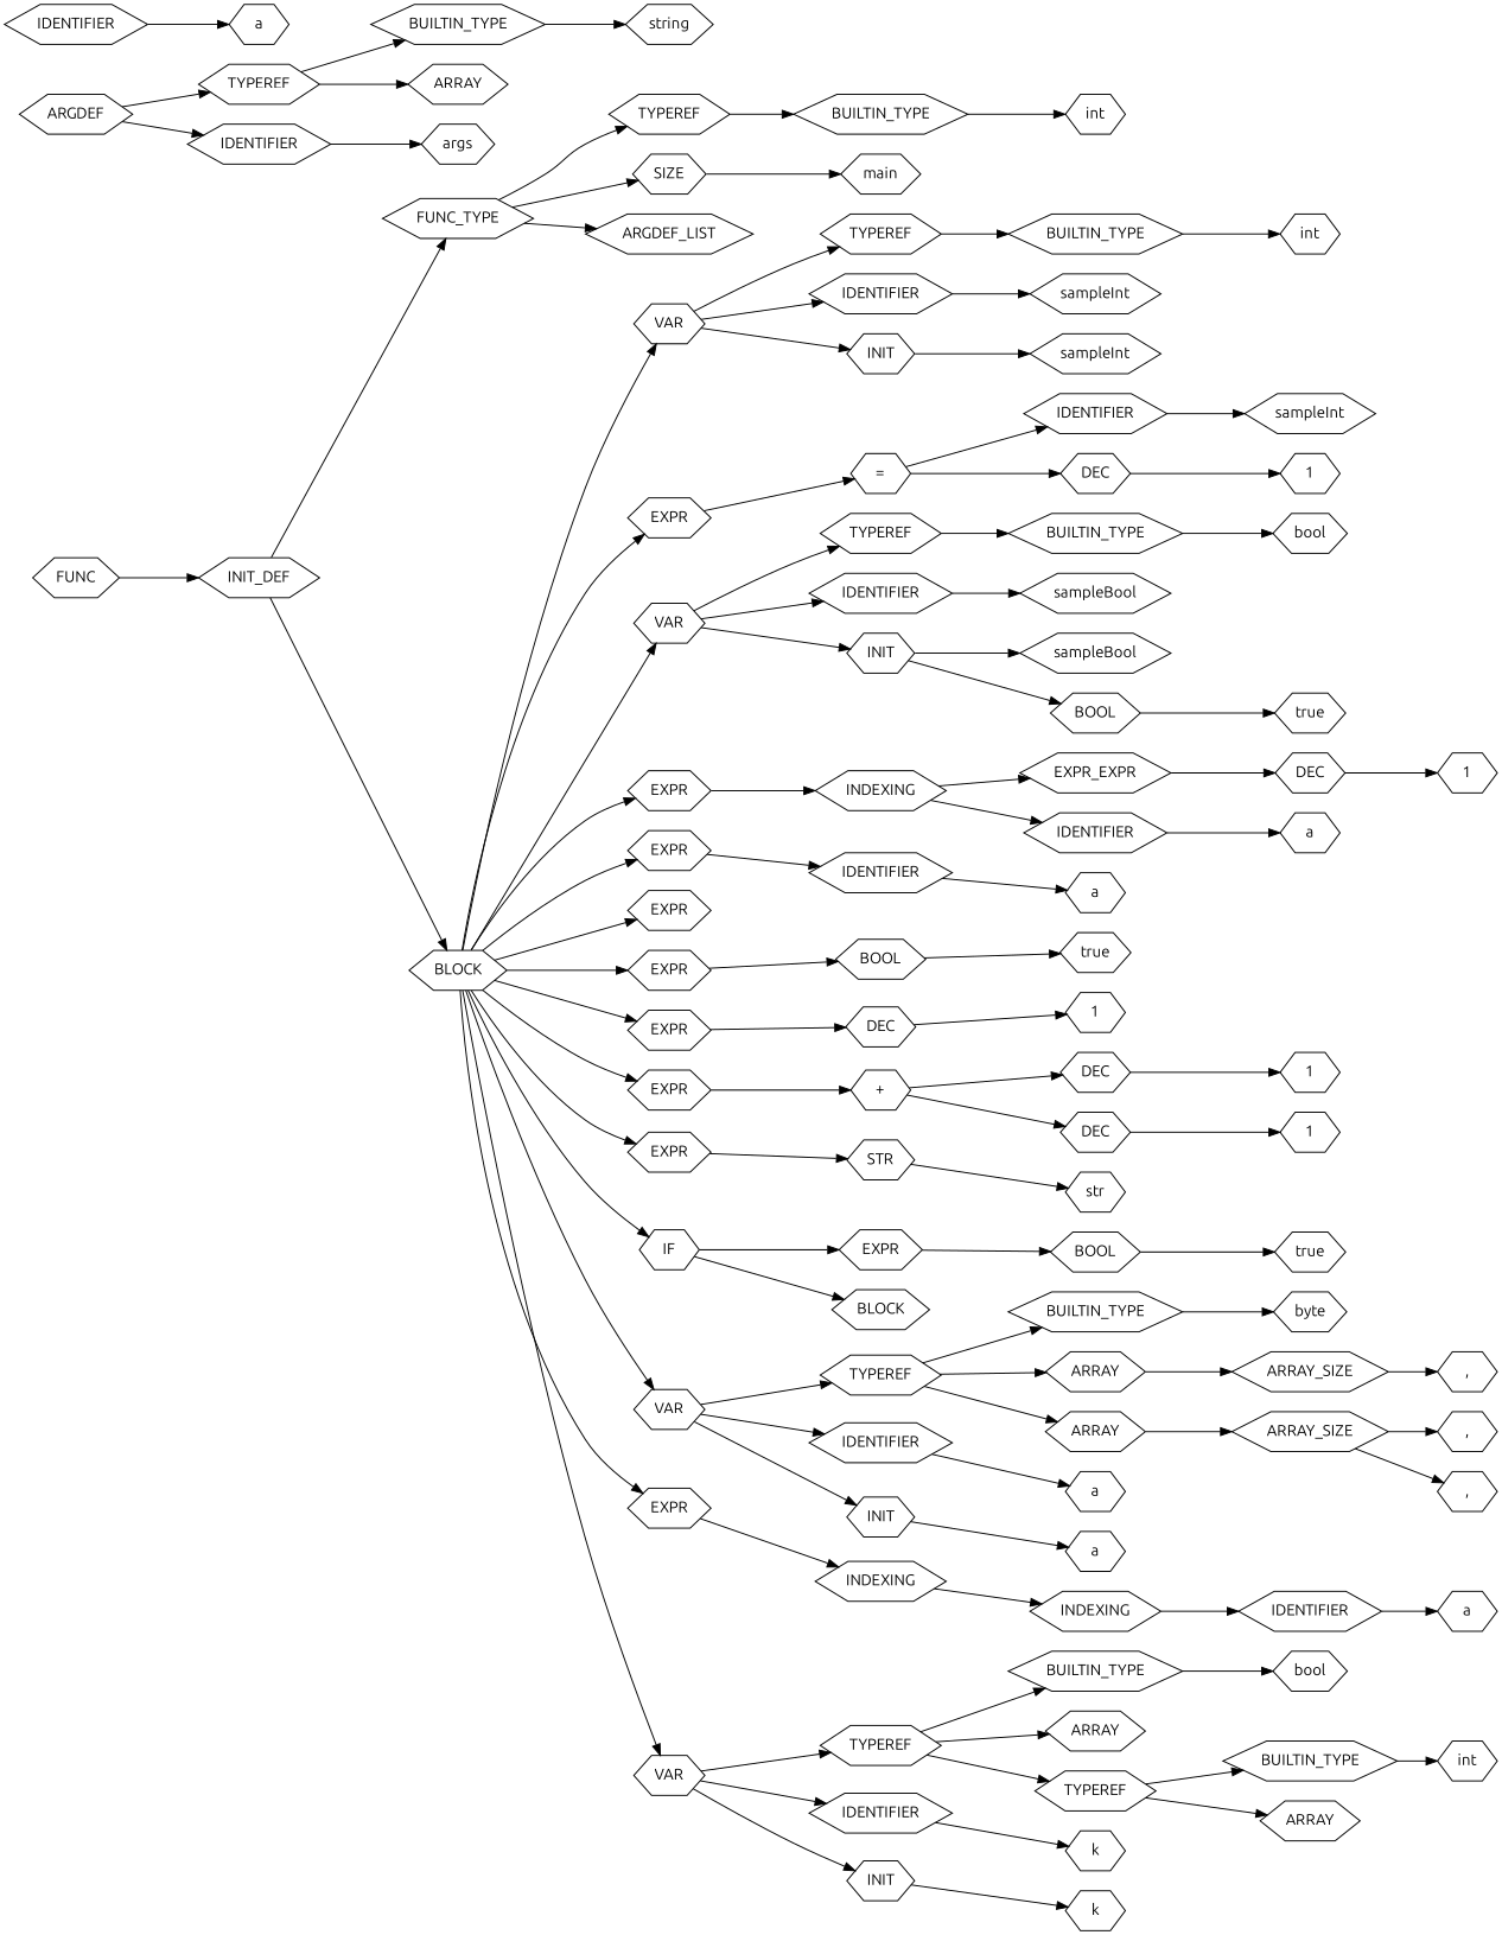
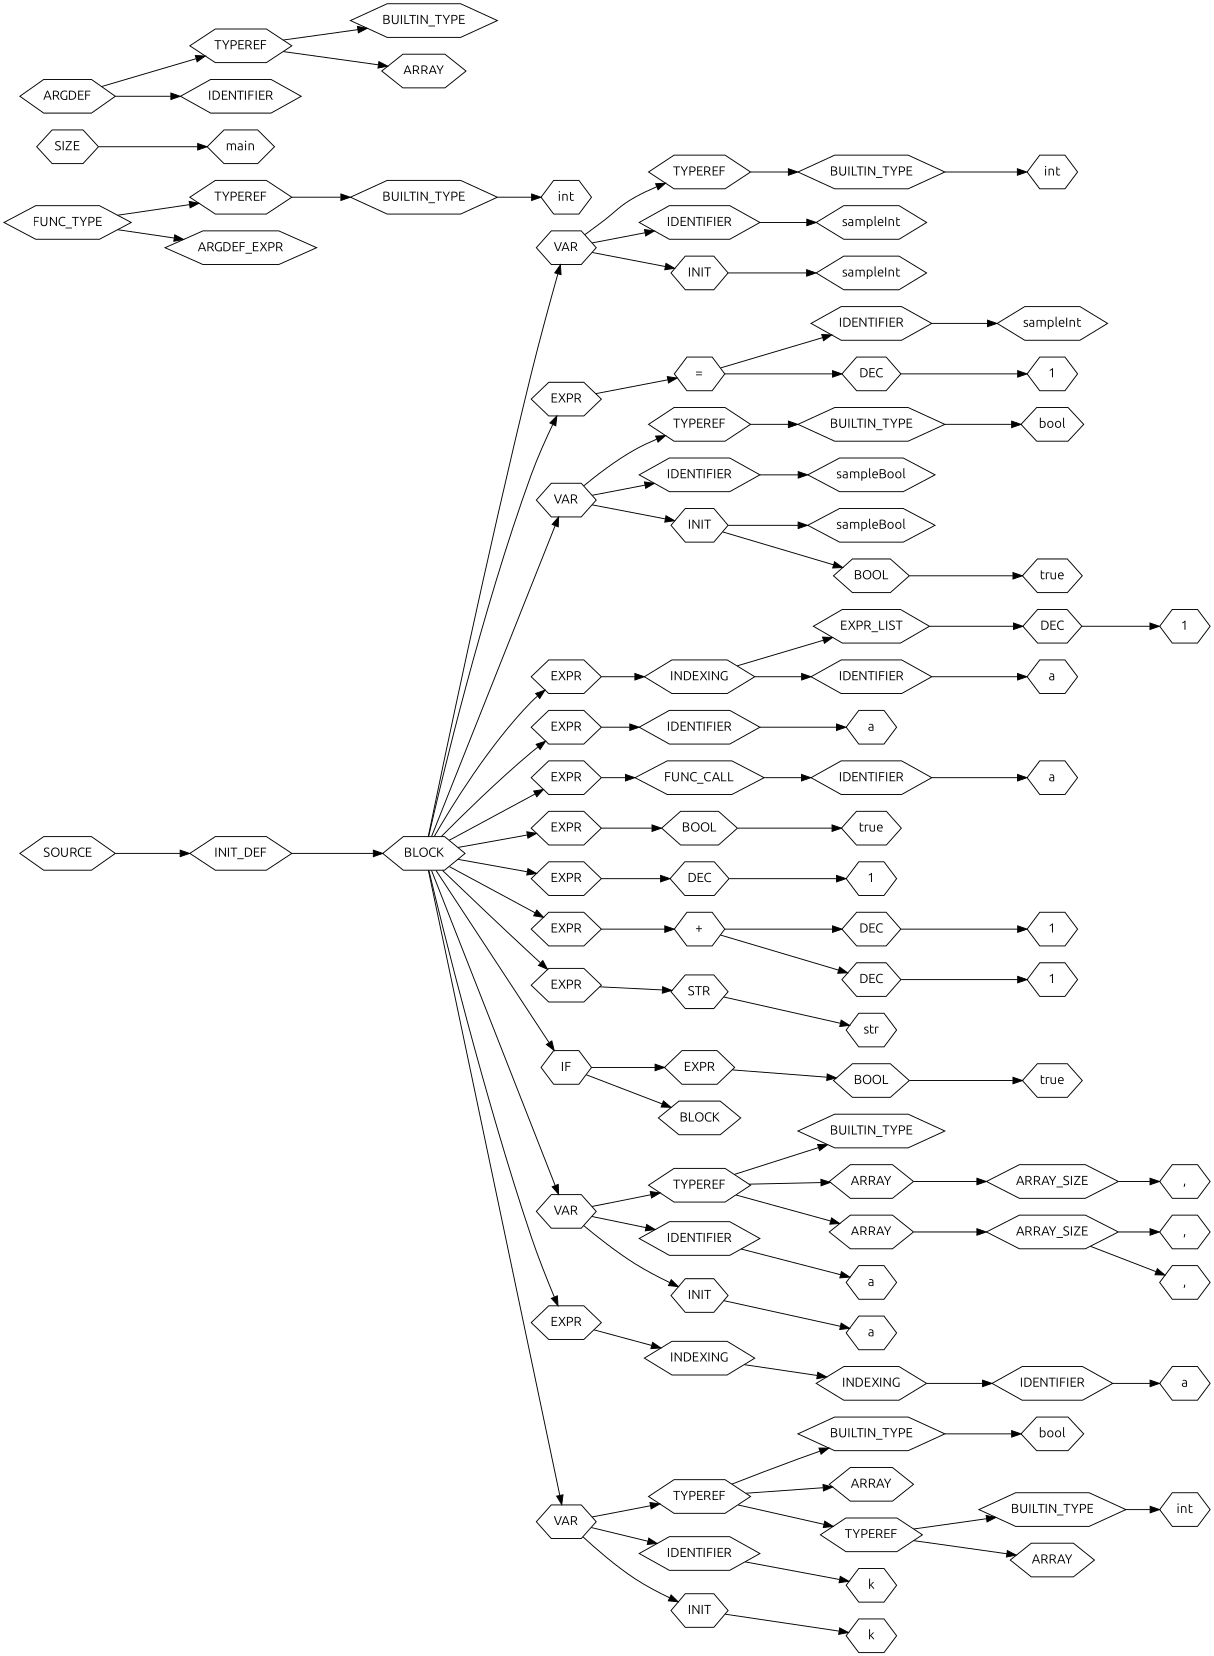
  digraph {
    fontname=Ubuntu
    rankdir=LR
    node [fontname=Ubuntu shape=hexagon]
    edge [fontname=Ubuntu]
-   n1 [label=FUNC]
+   n1 [label=SOURCE]
    n2 [label=INIT_DEF]
    n3 [label=FUNC_TYPE]
    n4 [label=BLOCK]
    n5 [label=TYPEREF]
    n6 [label=SIZE]
-   n7 [label=ARGDEF_LIST]
+   n7 [label=ARGDEF_EXPR]
    n8 [label=VAR]
    n9 [label=EXPR]
    n10 [label=VAR]
    n11 [label=EXPR]
    n12 [label=EXPR]
    n13 [label=EXPR]
    n14 [label=EXPR]
    n15 [label=EXPR]
    n16 [label=EXPR]
    n17 [label=EXPR]
    n18 [label=IF]
    n19 [label=VAR]
    n20 [label=EXPR]
    n21 [label=VAR]
    n22 [label=BUILTIN_TYPE]
    n23 [label=main]
    n24 [label=int]
    n25 [label=ARGDEF]
    n26 [label=TYPEREF]
    n27 [label=IDENTIFIER]
    n28 [label=BUILTIN_TYPE]
    n29 [label=ARRAY]
-   n30 [label=args]
-   n31 [label=string]
    n32 [label=TYPEREF]
    n33 [label=IDENTIFIER]
    n34 [label=INIT]
    n35 [label="="]
    n36 [label=TYPEREF]
    n37 [label=IDENTIFIER]
    n38 [label=INIT]
    n39 [label=INDEXING]
    n40 [label=IDENTIFIER]
+   n41 [label=FUNC_CALL]
    n42 [label=BOOL]
    n43 [label=DEC]
    n44 [label="+"]
    n45 [label=STR]
    n46 [label=EXPR]
    n47 [label=BLOCK]
    n48 [label=TYPEREF]
    n49 [label=IDENTIFIER]
    n50 [label=INIT]
    n51 [label=INDEXING]
    n52 [label=TYPEREF]
    n53 [label=IDENTIFIER]
    n54 [label=INIT]
    n55 [label=BUILTIN_TYPE]
    n56 [label=sampleInt]
    n57 [label=sampleInt]
    n58 [label=int]
    n59 [label=IDENTIFIER]
    n60 [label=DEC]
    n61 [label=sampleInt]
    n62 [label=1]
    n63 [label=BUILTIN_TYPE]
    n64 [label=sampleBool]
    n65 [label=sampleBool]
    n66 [label=BOOL]
    n67 [label=bool]
    n68 [label=true]
-   n69 [label=EXPR_EXPR]
+   n69 [label=EXPR_LIST]
    n70 [label=IDENTIFIER]
    n71 [label=DEC]
    n72 [label=a]
    n73 [label=1]
    n74 [label=a]
    n75 [label=IDENTIFIER]
    n76 [label=a]
    n77 [label=true]
    n78 [label=1]
    n79 [label=DEC]
    n80 [label=DEC]
    n81 [label=1]
    n82 [label=1]
    n83 [label=str]
    n84 [label=BOOL]
    n85 [label=true]
    n86 [label=BUILTIN_TYPE]
    n87 [label=ARRAY]
    n88 [label=ARRAY]
    n89 [label=a]
    n90 [label=a]
-   n91 [label=byte]
    n92 [label=ARRAY_SIZE]
    n93 [label=ARRAY_SIZE]
    n94 [label=","]
    n95 [label=","]
    n96 [label=","]
    n97 [label=INDEXING]
    n98 [label=IDENTIFIER]
    n99 [label=a]
    n100 [label=BUILTIN_TYPE]
    n101 [label=ARRAY]
    n102 [label=TYPEREF]
    n103 [label=k]
    n104 [label=k]
    n105 [label=bool]
    n106 [label=BUILTIN_TYPE]
    n107 [label=ARRAY]
    n108 [label=int]
    n1 -> n2
-   n2 -> n3
    n2 -> n4
    n3 -> n5
-   n3 -> n6
    n3 -> n7
    n4 -> n8
    n4 -> n9
    n4 -> n10
    n4 -> n11
    n4 -> n12
    n4 -> n13
    n4 -> n14
    n4 -> n15
    n4 -> n16
    n4 -> n17
    n4 -> n18
    n4 -> n19
    n4 -> n20
    n4 -> n21
    n5 -> n22
    n6 -> n23
    n8 -> n32
    n8 -> n33
    n8 -> n34
    n9 -> n35
    n10 -> n36
    n10 -> n37
    n10 -> n38
    n11 -> n39
    n12 -> n40
+   n13 -> n41
    n14 -> n42
    n15 -> n43
    n16 -> n44
    n17 -> n45
    n18 -> n46
    n18 -> n47
    n19 -> n48
    n19 -> n49
    n19 -> n50
    n20 -> n51
    n21 -> n52
    n21 -> n53
    n21 -> n54
    n22 -> n24
    n25 -> n26
    n25 -> n27
    n26 -> n28
    n26 -> n29
-   n27 -> n30
-   n28 -> n31
    n32 -> n55
    n33 -> n56
    n34 -> n57
    n35 -> n59
    n35 -> n60
    n36 -> n63
    n37 -> n64
    n38 -> n65
    n38 -> n66
    n39 -> n69
    n39 -> n70
    n40 -> n74
+   n41 -> n75
    n42 -> n77
    n43 -> n78
    n44 -> n79
    n44 -> n80
    n45 -> n83
    n46 -> n84
    n48 -> n86
    n48 -> n87
    n48 -> n88
    n49 -> n89
    n50 -> n90
    n51 -> n97
    n52 -> n100
    n52 -> n101
    n52 -> n102
    n53 -> n103
    n54 -> n104
    n55 -> n58
    n59 -> n61
    n60 -> n62
    n63 -> n67
    n66 -> n68
    n69 -> n71
    n70 -> n72
    n71 -> n73
    n75 -> n76
    n79 -> n81
    n80 -> n82
    n84 -> n85
-   n86 -> n91
    n87 -> n92
    n88 -> n93
    n92 -> n94
    n93 -> n95
    n93 -> n96
    n97 -> n98
    n98 -> n99
    n100 -> n105
    n102 -> n106
    n102 -> n107
    n106 -> n108
  }
